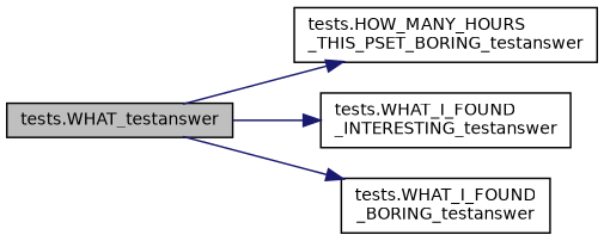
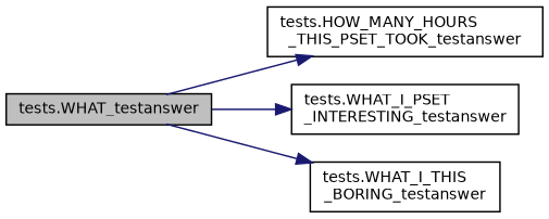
  digraph {
    rankdir=LR
    node [color=black fillcolor=white fontname=Helvetica fontsize=10 shape=record style=filled]
    edge [color=midnightblue fontname=Helvetica fontsize=10 labelfontname=Helvetica labelfontsize=10 style=solid]
    n1 [fillcolor=grey75 fontcolor=black height=0.2 label="tests.WHAT_testanswer" width=0.4]
-   n2 [height=0.2 label="tests.HOW_MANY_HOURS\l_THIS_PSET_BORING_testanswer" width=0.4]
-   n3 [height=0.2 label="tests.WHAT_I_FOUND\l_INTERESTING_testanswer" width=0.4]
-   n4 [height=0.2 label="tests.WHAT_I_FOUND\l_BORING_testanswer" width=0.4]
+   n2 [height=0.2 label="tests.HOW_MANY_HOURS\l_THIS_PSET_TOOK_testanswer" width=0.4]
+   n3 [height=0.2 label="tests.WHAT_I_PSET\l_INTERESTING_testanswer" width=0.4]
+   n4 [height=0.2 label="tests.WHAT_I_THIS\l_BORING_testanswer" width=0.4]
    n1 -> n2
    n1 -> n3
    n1 -> n4
  }
